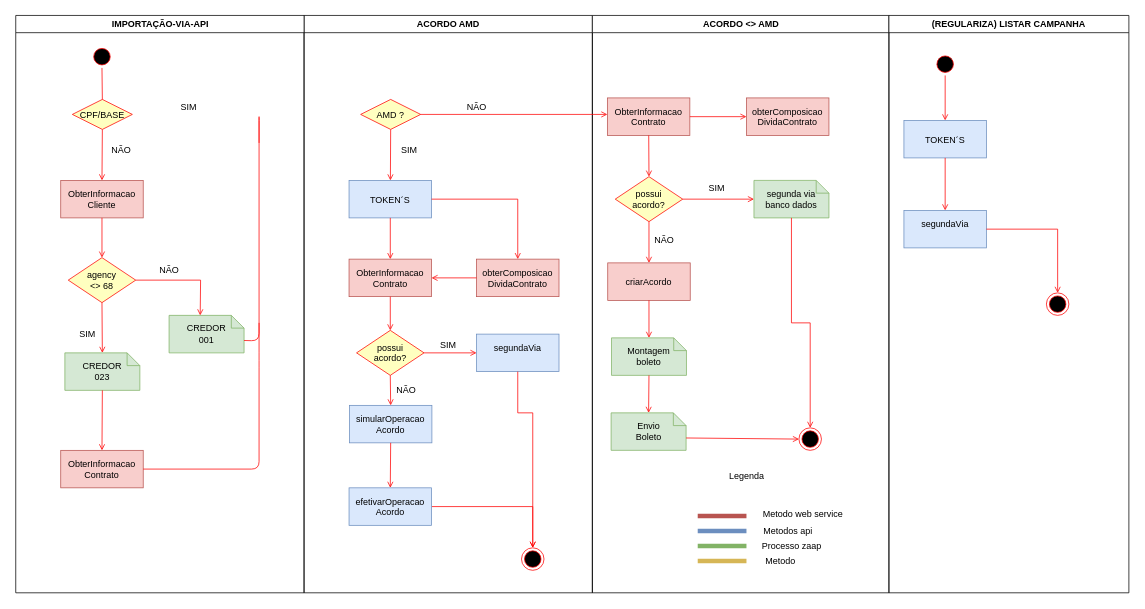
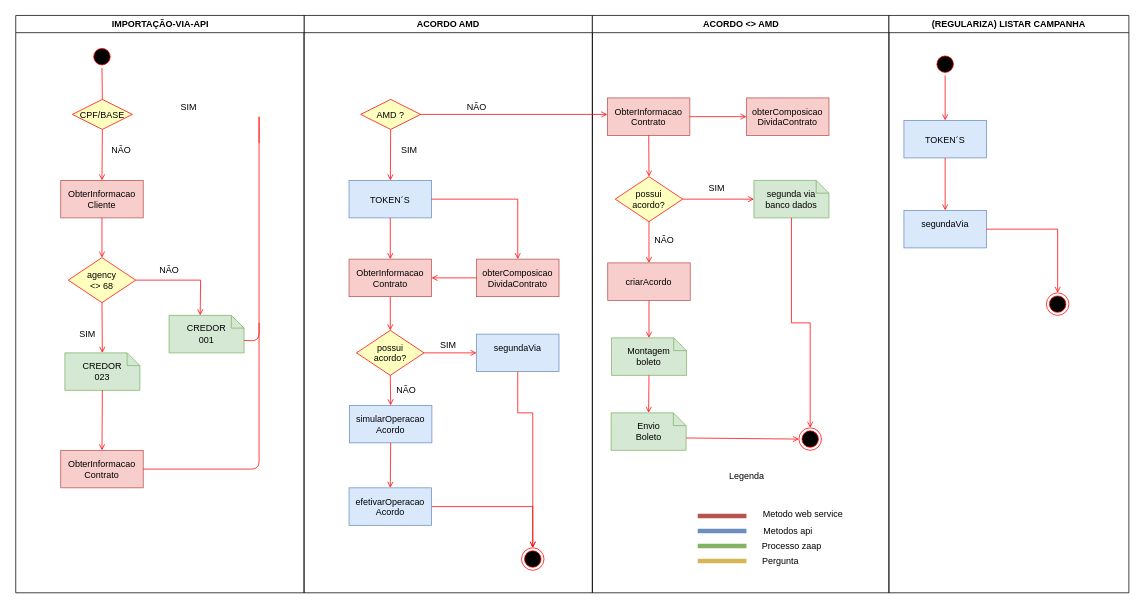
  <mxCell id="0" />
  <mxCell id="1" parent="0" />
  <mxCell id="2" value="ACORDO AMD" style="swimlane;whiteSpace=wrap" parent="1" vertex="1"><mxGeometry x="405" y="20" width="384.5" height="770" as="geometry" /></mxCell>
  <mxCell id="3" value="TOKEN´S" style="fillColor=#dae8fc;strokeColor=#6c8ebf;" parent="2" vertex="1"><mxGeometry x="60" y="220" width="110" height="50" as="geometry" /></mxCell>
  <mxCell id="4" value="" style="endArrow=open;strokeColor=#FF0000;endFill=1;rounded=0;exitX=0.5;exitY=1;exitDx=0;exitDy=0;" parent="2" source="7" target="3" edge="1"><mxGeometry relative="1" as="geometry"><mxPoint x="115" y="160" as="sourcePoint" /></mxGeometry></mxCell>
  <mxCell id="5" value="ObterInformacao&#10;Contrato" style="fillColor=#f8cecc;strokeColor=#b85450;" parent="2" vertex="1"><mxGeometry x="60" y="325" width="110" height="50" as="geometry" /></mxCell>
  <mxCell id="6" value="" style="endArrow=open;strokeColor=#FF0000;endFill=1;rounded=0" parent="2" source="3" target="5" edge="1"><mxGeometry relative="1" as="geometry" /></mxCell>
  <mxCell id="7" value="AMD ?" style="rhombus;fillColor=#ffffc0;strokeColor=#ff0000;" parent="2" vertex="1"><mxGeometry x="75.5" y="112" width="80" height="40" as="geometry" /></mxCell>
  <mxCell id="8" value="NÃO&lt;br&gt;" style="text;html=1;align=center;verticalAlign=middle;resizable=0;points=[];autosize=1;" parent="2" vertex="1"><mxGeometry x="210" y="112" width="40" height="20" as="geometry" /></mxCell>
  <mxCell id="9" value="SIM&lt;br&gt;" style="text;html=1;align=center;verticalAlign=middle;resizable=0;points=[];autosize=1;" parent="2" vertex="1"><mxGeometry x="120" y="170" width="40" height="20" as="geometry" /></mxCell>
  <mxCell id="10" value="" style="ellipse;shape=endState;fillColor=#000000;strokeColor=#ff0000" parent="2" vertex="1"><mxGeometry x="290" y="710" width="30" height="30" as="geometry" /></mxCell>
  <mxCell id="11" value="possui&#10;acordo?" style="rhombus;fillColor=#ffffc0;strokeColor=#ff0000;" parent="2" vertex="1"><mxGeometry x="70" y="420" width="90" height="60" as="geometry" /></mxCell>
  <mxCell id="12" value="simularOperacao&#10;Acordo" style="fillColor=#dae8fc;strokeColor=#6c8ebf;" parent="2" vertex="1"><mxGeometry x="60.5" y="520" width="110" height="50" as="geometry" /></mxCell>
  <mxCell id="13" value="" style="endArrow=open;strokeColor=#FF0000;endFill=1;rounded=0;entryX=0.5;entryY=0;entryDx=0;entryDy=0;exitX=0.5;exitY=1;exitDx=0;exitDy=0;" parent="2" source="5" target="11" edge="1"><mxGeometry relative="1" as="geometry"><mxPoint x="125.0" y="280.0" as="sourcePoint" /><mxPoint x="125.0" y="335" as="targetPoint" /></mxGeometry></mxCell>
  <mxCell id="14" value="" style="endArrow=open;strokeColor=#FF0000;endFill=1;rounded=0;entryX=0.5;entryY=0;entryDx=0;entryDy=0;exitX=0.5;exitY=1;exitDx=0;exitDy=0;" parent="2" source="11" target="12" edge="1"><mxGeometry relative="1" as="geometry"><mxPoint x="135.0" y="290.0" as="sourcePoint" /><mxPoint x="135.0" y="345" as="targetPoint" /></mxGeometry></mxCell>
  <mxCell id="15" value="NÃO" style="text;html=1;align=center;verticalAlign=middle;resizable=0;points=[];autosize=1;" parent="2" vertex="1"><mxGeometry x="115.5" y="490" width="40" height="20" as="geometry" /></mxCell>
  <mxCell id="16" value="SIM" style="text;html=1;align=center;verticalAlign=middle;resizable=0;points=[];autosize=1;" parent="2" vertex="1"><mxGeometry x="172.25" y="430" width="40" height="20" as="geometry" /></mxCell>
  <mxCell id="17" value="ACORDO &lt;&gt; AMD" style="swimlane;whiteSpace=wrap" parent="1" vertex="1"><mxGeometry x="789.5" y="20" width="395.5" height="770" as="geometry" /></mxCell>
  <mxCell id="18" value="ObterInformacao&#10;Contrato" style="fillColor=#f8cecc;strokeColor=#b85450;" parent="17" vertex="1"><mxGeometry x="20" y="110" width="110" height="50" as="geometry" /></mxCell>
  <mxCell id="19" value="Montagem&#10;boleto" style="shape=note;whiteSpace=wrap;size=17;fillColor=#d5e8d4;strokeColor=#82b366;" parent="17" vertex="1"><mxGeometry x="25.5" y="430" width="100" height="50" as="geometry" /></mxCell>
  <mxCell id="20" value="Envio&#10;Boleto" style="shape=note;whiteSpace=wrap;size=17;fillColor=#d5e8d4;strokeColor=#82b366;" parent="17" vertex="1"><mxGeometry x="25" y="530" width="100" height="50" as="geometry" /></mxCell>
  <mxCell id="21" value="" style="edgeStyle=none;strokeColor=#FF0000;endArrow=open;endFill=1;rounded=0;exitX=0.5;exitY=1;exitDx=0;exitDy=0;entryX=0.5;entryY=0;entryDx=0;entryDy=0;entryPerimeter=0;exitPerimeter=0;" parent="17" source="19" target="20" edge="1"><mxGeometry width="100" height="100" relative="1" as="geometry"><mxPoint x="140" y="355" as="sourcePoint" /><mxPoint x="225.5" y="355" as="targetPoint" /></mxGeometry></mxCell>
  <mxCell id="22" value="" style="ellipse;shape=endState;fillColor=#000000;strokeColor=#ff0000" parent="17" vertex="1"><mxGeometry x="275.5" y="550" width="30" height="30" as="geometry" /></mxCell>
  <mxCell id="23" value="SIM" style="text;html=1;align=center;verticalAlign=middle;resizable=0;points=[];autosize=1;" parent="17" vertex="1"><mxGeometry x="145.5" y="220" width="40" height="20" as="geometry" /></mxCell>
  <mxCell id="24" value="segunda via&#10;banco dados" style="shape=note;whiteSpace=wrap;size=17;fillColor=#d5e8d4;strokeColor=#82b366;" parent="17" vertex="1"><mxGeometry x="215.5" y="220" width="100" height="50" as="geometry" /></mxCell>
  <mxCell id="25" value="NÃO" style="text;html=1;align=center;verticalAlign=middle;resizable=0;points=[];autosize=1;" parent="17" vertex="1"><mxGeometry x="75.5" y="290" width="40" height="20" as="geometry" /></mxCell>
  <mxCell id="26" value="" style="edgeStyle=none;strokeColor=#FF0000;endArrow=open;endFill=1;rounded=0;exitX=0.5;exitY=1;exitDx=0;exitDy=0;entryX=0.5;entryY=0;entryDx=0;entryDy=0;exitPerimeter=0;" parent="17" source="24" target="22" edge="1"><mxGeometry width="100" height="100" relative="1" as="geometry"><mxPoint x="85.5" y="390" as="sourcePoint" /><mxPoint x="85.5" y="440" as="targetPoint" /><Array as="points"><mxPoint x="265.5" y="410" /><mxPoint x="290.5" y="410" /></Array></mxGeometry></mxCell>
  <mxCell id="27" value="" style="edgeStyle=none;strokeColor=#FF0000;endArrow=open;endFill=1;rounded=0;exitX=0;exitY=0;exitDx=100;exitDy=33.5;entryX=0;entryY=0.5;entryDx=0;entryDy=0;exitPerimeter=0;" parent="17" source="20" target="22" edge="1"><mxGeometry width="100" height="100" relative="1" as="geometry"><mxPoint x="85.5" y="490.0" as="sourcePoint" /><mxPoint x="85" y="540" as="targetPoint" /></mxGeometry></mxCell>
  <mxCell id="28" value="" style="shape=line;strokeWidth=6;strokeColor=#b85450;rotation=-180;fillColor=#f8cecc;" parent="17" vertex="1"><mxGeometry x="140.5" y="660" width="65" height="15" as="geometry" /></mxCell>
  <mxCell id="29" value="Metodo web service" style="text;html=1;align=center;verticalAlign=middle;resizable=0;points=[];autosize=1;" parent="17" vertex="1"><mxGeometry x="220.5" y="655" width="120" height="20" as="geometry" /></mxCell>
  <mxCell id="30" value="" style="shape=line;strokeWidth=6;strokeColor=#6c8ebf;rotation=-180;fillColor=#dae8fc;" parent="17" vertex="1"><mxGeometry x="140.5" y="680" width="65" height="15" as="geometry" /></mxCell>
  <mxCell id="31" value="" style="shape=line;strokeWidth=6;strokeColor=#82b366;rotation=-180;fillColor=#d5e8d4;" parent="17" vertex="1"><mxGeometry x="140.5" y="700" width="65" height="15" as="geometry" /></mxCell>
  <mxCell id="32" value="" style="shape=line;strokeWidth=6;strokeColor=#d6b656;rotation=-180;fillColor=#fff2cc;" parent="17" vertex="1"><mxGeometry x="140.5" y="720" width="65" height="15" as="geometry" /></mxCell>
  <mxCell id="33" value="Metodos api" style="text;html=1;align=center;verticalAlign=middle;resizable=0;points=[];autosize=1;" parent="17" vertex="1"><mxGeometry x="220.5" y="677.5" width="80" height="20" as="geometry" /></mxCell>
  <mxCell id="34" value="Processo zaap" style="text;html=1;align=center;verticalAlign=middle;resizable=0;points=[];autosize=1;" parent="17" vertex="1"><mxGeometry x="220.5" y="697.5" width="90" height="20" as="geometry" /></mxCell>
- <mxCell id="35" value="Metodo" style="text;html=1;align=center;verticalAlign=middle;resizable=0;points=[];autosize=1;" parent="17" vertex="1"><mxGeometry x="220.5" y="717.5" width="60" height="20" as="geometry" /></mxCell>
+ <mxCell id="35" value="Pergunta" style="text;html=1;align=center;verticalAlign=middle;resizable=0;points=[];autosize=1;" parent="17" vertex="1"><mxGeometry x="220.5" y="717.5" width="60" height="20" as="geometry" /></mxCell>
  <mxCell id="36" value="Legenda" style="text;html=1;align=center;verticalAlign=middle;resizable=0;points=[];autosize=1;" parent="17" vertex="1"><mxGeometry x="175.5" y="605" width="60" height="20" as="geometry" /></mxCell>
  <mxCell id="37" value="(REGULARIZA) LISTAR CAMPANHA" style="swimlane;whiteSpace=wrap" parent="1" vertex="1"><mxGeometry x="1185" y="20" width="320" height="770" as="geometry" /></mxCell>
  <mxCell id="38" value="" style="ellipse;shape=startState;fillColor=#000000;strokeColor=#ff0000;" parent="37" vertex="1"><mxGeometry x="60" y="50" width="30" height="30" as="geometry" /></mxCell>
  <mxCell id="39" value="segundaVia&#10;" style="fillColor=#dae8fc;strokeColor=#6c8ebf;" parent="37" vertex="1"><mxGeometry x="20" y="260" width="110" height="50" as="geometry" /></mxCell>
  <mxCell id="40" value="" style="ellipse;shape=endState;fillColor=#000000;strokeColor=#ff0000" parent="37" vertex="1"><mxGeometry x="210" y="370" width="30" height="30" as="geometry" /></mxCell>
  <mxCell id="41" value="" style="endArrow=open;strokeColor=#FF0000;endFill=1;rounded=0;exitX=1;exitY=0.5;exitDx=0;exitDy=0;entryX=0.5;entryY=0;entryDx=0;entryDy=0;" parent="37" source="39" target="40" edge="1"><mxGeometry relative="1" as="geometry"><mxPoint x="85.0" y="200.0" as="sourcePoint" /><mxPoint x="85.0" y="270.0" as="targetPoint" /><Array as="points"><mxPoint x="225" y="285" /></Array></mxGeometry></mxCell>
  <mxCell id="42" value="obterComposicao&#10;DividaContrato" style="fillColor=#f8cecc;strokeColor=#b85450;" parent="1" vertex="1"><mxGeometry x="635" y="345" width="110" height="50" as="geometry" /></mxCell>
  <mxCell id="43" value="" style="edgeStyle=elbowEdgeStyle;elbow=horizontal;strokeColor=#FF0000;endArrow=open;endFill=1;rounded=0;exitX=1;exitY=0.5;exitDx=0;exitDy=0;entryX=0.5;entryY=0;entryDx=0;entryDy=0;" parent="1" source="3" target="42" edge="1"><mxGeometry width="100" height="100" relative="1" as="geometry"><mxPoint x="565" y="408" as="sourcePoint" /><mxPoint x="690" y="310" as="targetPoint" /><Array as="points"><mxPoint x="690" y="340" /><mxPoint x="625" y="280" /></Array></mxGeometry></mxCell>
  <mxCell id="44" value="" style="endArrow=open;strokeColor=#FF0000;endFill=1;rounded=0;exitX=0;exitY=0.5;exitDx=0;exitDy=0;entryX=1;entryY=0.5;entryDx=0;entryDy=0;" parent="1" source="42" target="5" edge="1"><mxGeometry relative="1" as="geometry"><mxPoint x="634.5" y="410" as="sourcePoint" /><mxPoint x="520" y="440" as="targetPoint" /></mxGeometry></mxCell>
  <mxCell id="45" value="" style="endArrow=open;strokeColor=#FF0000;endFill=1;rounded=0;entryX=0.5;entryY=0;entryDx=0;entryDy=0;exitX=1;exitY=0.5;exitDx=0;exitDy=0;" parent="1" source="51" target="10" edge="1"><mxGeometry relative="1" as="geometry"><mxPoint x="575" y="585" as="sourcePoint" /><mxPoint x="530" y="570" as="targetPoint" /><Array as="points"><mxPoint x="710" y="675" /></Array></mxGeometry></mxCell>
  <mxCell id="46" value="obterComposicao&#10;DividaContrato" style="fillColor=#f8cecc;strokeColor=#b85450;" parent="1" vertex="1"><mxGeometry x="995" y="130" width="110" height="50" as="geometry" /></mxCell>
  <mxCell id="47" value="" style="endArrow=open;strokeColor=#FF0000;endFill=1;rounded=0;entryX=0;entryY=0.5;entryDx=0;entryDy=0;exitX=1;exitY=0.5;exitDx=0;exitDy=0;" parent="1" source="18" target="46" edge="1"><mxGeometry relative="1" as="geometry"><mxPoint x="874.5" y="190" as="sourcePoint" /><mxPoint x="874.5" y="245" as="targetPoint" /></mxGeometry></mxCell>
  <mxCell id="48" value="criarAcordo" style="fillColor=#f8cecc;strokeColor=#b85450;" parent="1" vertex="1"><mxGeometry x="810" y="350" width="110" height="50" as="geometry" /></mxCell>
  <mxCell id="49" value="" style="edgeStyle=none;strokeColor=#FF0000;endArrow=open;endFill=1;rounded=0;exitX=0.5;exitY=1;exitDx=0;exitDy=0;entryX=0.5;entryY=0;entryDx=0;entryDy=0;entryPerimeter=0;" parent="1" source="48" target="19" edge="1"><mxGeometry width="100" height="100" relative="1" as="geometry"><mxPoint x="1155" y="339.5" as="sourcePoint" /><mxPoint x="1275" y="339.5" as="targetPoint" /></mxGeometry></mxCell>
  <mxCell id="50" value="" style="endArrow=open;strokeColor=#FF0000;endFill=1;rounded=0;exitX=1;exitY=0.5;exitDx=0;exitDy=0;entryX=0;entryY=0.5;entryDx=0;entryDy=0;" parent="1" source="7" edge="1"><mxGeometry relative="1" as="geometry"><mxPoint x="530" y="288" as="sourcePoint" /><mxPoint x="809.5" y="152" as="targetPoint" /></mxGeometry></mxCell>
  <mxCell id="51" value="efetivarOperacao&#10;Acordo" style="fillColor=#dae8fc;strokeColor=#6c8ebf;" parent="1" vertex="1"><mxGeometry x="465" y="650" width="110" height="50" as="geometry" /></mxCell>
  <mxCell id="52" value="" style="endArrow=open;strokeColor=#FF0000;endFill=1;rounded=0;entryX=0.5;entryY=0;entryDx=0;entryDy=0;exitX=0.5;exitY=1;exitDx=0;exitDy=0;" parent="1" source="12" target="51" edge="1"><mxGeometry relative="1" as="geometry"><mxPoint x="550" y="320" as="sourcePoint" /><mxPoint x="550" y="375" as="targetPoint" /></mxGeometry></mxCell>
  <mxCell id="53" value="segundaVia&#10;" style="fillColor=#dae8fc;strokeColor=#6c8ebf;" parent="1" vertex="1"><mxGeometry x="635" y="445" width="110" height="50" as="geometry" /></mxCell>
  <mxCell id="54" value="" style="edgeStyle=none;strokeColor=#FF0000;endArrow=open;endFill=1;rounded=0;exitX=1;exitY=0.5;exitDx=0;exitDy=0;entryX=0;entryY=0.5;entryDx=0;entryDy=0;" parent="1" source="11" target="53" edge="1"><mxGeometry width="100" height="100" relative="1" as="geometry"><mxPoint x="929.5" y="485" as="sourcePoint" /><mxPoint x="1015" y="485" as="targetPoint" /></mxGeometry></mxCell>
  <mxCell id="55" value="" style="endArrow=open;strokeColor=#FF0000;endFill=1;rounded=0;entryX=0.5;entryY=0;entryDx=0;entryDy=0;exitX=0.5;exitY=1;exitDx=0;exitDy=0;" parent="1" source="53" target="10" edge="1"><mxGeometry relative="1" as="geometry"><mxPoint x="585" y="685" as="sourcePoint" /><mxPoint x="720" y="740" as="targetPoint" /><Array as="points"><mxPoint x="690" y="550" /><mxPoint x="710" y="550" /></Array></mxGeometry></mxCell>
  <mxCell id="56" value="possui&#10;acordo?" style="rhombus;fillColor=#ffffc0;strokeColor=#ff0000;" parent="1" vertex="1"><mxGeometry x="820" y="235" width="90" height="60" as="geometry" /></mxCell>
  <mxCell id="57" value="" style="endArrow=open;strokeColor=#FF0000;endFill=1;rounded=0;entryX=0.5;entryY=0;entryDx=0;entryDy=0;" parent="1" source="18" target="56" edge="1"><mxGeometry relative="1" as="geometry"><mxPoint x="864.5" y="235" as="targetPoint" /></mxGeometry></mxCell>
  <mxCell id="58" value="" style="endArrow=open;strokeColor=#FF0000;endFill=1;rounded=0;entryX=0.5;entryY=0;entryDx=0;entryDy=0;exitX=0.5;exitY=1;exitDx=0;exitDy=0;" parent="1" source="56" target="48" edge="1"><mxGeometry relative="1" as="geometry"><mxPoint x="874.656" y="190" as="sourcePoint" /><mxPoint x="875" y="245" as="targetPoint" /></mxGeometry></mxCell>
  <mxCell id="59" value="" style="endArrow=open;strokeColor=#FF0000;endFill=1;rounded=0;entryX=0;entryY=0.5;entryDx=0;entryDy=0;entryPerimeter=0;exitX=1;exitY=0.5;exitDx=0;exitDy=0;" parent="1" source="56" target="24" edge="1"><mxGeometry relative="1" as="geometry"><mxPoint x="874.656" y="190" as="sourcePoint" /><mxPoint x="875" y="245" as="targetPoint" /></mxGeometry></mxCell>
  <mxCell id="60" value="TOKEN´S" style="fillColor=#dae8fc;strokeColor=#6c8ebf;" parent="1" vertex="1"><mxGeometry x="1205" y="160" width="110" height="50" as="geometry" /></mxCell>
  <mxCell id="61" value="" style="endArrow=open;strokeColor=#FF0000;endFill=1;rounded=0;exitX=0.5;exitY=1;exitDx=0;exitDy=0;entryX=0.5;entryY=0;entryDx=0;entryDy=0;" parent="1" source="60" target="39" edge="1"><mxGeometry relative="1" as="geometry"><mxPoint x="1383.82" y="225" as="sourcePoint" /><mxPoint x="1383.82" y="280" as="targetPoint" /></mxGeometry></mxCell>
  <mxCell id="62" value="" style="endArrow=open;strokeColor=#FF0000;endFill=1;rounded=0;exitX=0.5;exitY=1;exitDx=0;exitDy=0;entryX=0.5;entryY=0;entryDx=0;entryDy=0;" parent="1" source="38" target="60" edge="1"><mxGeometry relative="1" as="geometry"><mxPoint x="1270" y="220" as="sourcePoint" /><mxPoint x="1270" y="290" as="targetPoint" /></mxGeometry></mxCell>
  <mxCell id="63" value="IMPORTAÇÃO-VIA-API" style="swimlane;whiteSpace=wrap" vertex="1" parent="1"><mxGeometry x="20.5" y="20" width="384.5" height="770" as="geometry" /></mxCell>
  <mxCell id="64" value="" style="ellipse;shape=startState;fillColor=#000000;strokeColor=#ff0000;" vertex="1" parent="63"><mxGeometry x="100" y="40" width="30" height="30" as="geometry" /></mxCell>
  <mxCell id="65" value="" style="endArrow=open;strokeColor=#FF0000;endFill=1;rounded=0;exitX=0.5;exitY=1;exitDx=0;exitDy=0;entryX=0.5;entryY=0;entryDx=0;entryDy=0;" edge="1" parent="63" source="68" target="66"><mxGeometry relative="1" as="geometry"><mxPoint x="115" y="160" as="sourcePoint" /><mxPoint x="115.134" y="220" as="targetPoint" /></mxGeometry></mxCell>
  <mxCell id="66" value="ObterInformacao&#10;Cliente" style="fillColor=#f8cecc;strokeColor=#b85450;" vertex="1" parent="63"><mxGeometry x="60" y="220" width="110" height="50" as="geometry" /></mxCell>
  <mxCell id="67" value="" style="endArrow=open;strokeColor=#FF0000;endFill=1;rounded=0" edge="1" parent="63" target="66"><mxGeometry relative="1" as="geometry"><mxPoint x="115" y="270" as="sourcePoint" /></mxGeometry></mxCell>
  <mxCell id="68" value="CPF/BASE" style="rhombus;fillColor=#ffffc0;strokeColor=#ff0000;" vertex="1" parent="63"><mxGeometry x="75.5" y="112" width="80" height="40" as="geometry" /></mxCell>
  <mxCell id="69" value="SIM" style="text;html=1;align=center;verticalAlign=middle;resizable=0;points=[];autosize=1;" vertex="1" parent="63"><mxGeometry x="210" y="112" width="40" height="20" as="geometry" /></mxCell>
  <mxCell id="70" value="NÃO" style="text;html=1;align=center;verticalAlign=middle;resizable=0;points=[];autosize=1;" vertex="1" parent="63"><mxGeometry x="120" y="170" width="40" height="20" as="geometry" /></mxCell>
  <mxCell id="71" value="" style="endArrow=none;html=1;strokeColor=#FF0000;entryX=0.5;entryY=1;entryDx=0;entryDy=0;exitX=0.5;exitY=0;exitDx=0;exitDy=0;" edge="1" parent="63" source="68" target="64"><mxGeometry width="50" height="50" relative="1" as="geometry"><mxPoint x="520" y="280" as="sourcePoint" /><mxPoint x="570" y="230" as="targetPoint" /></mxGeometry></mxCell>
  <mxCell id="72" value="CREDOR&#10;001" style="shape=note;whiteSpace=wrap;size=17;fillColor=#d5e8d4;strokeColor=#82b366;" vertex="1" parent="63"><mxGeometry x="204.5" y="400" width="100" height="50" as="geometry" /></mxCell>
  <mxCell id="73" value="CREDOR&#10;023" style="shape=note;whiteSpace=wrap;size=17;fillColor=#d5e8d4;strokeColor=#82b366;" vertex="1" parent="63"><mxGeometry x="65.5" y="450" width="100" height="50" as="geometry" /></mxCell>
  <mxCell id="74" value="SIM" style="text;html=1;align=center;verticalAlign=middle;resizable=0;points=[];autosize=1;" vertex="1" parent="63"><mxGeometry x="75.5" y="415" width="40" height="20" as="geometry" /></mxCell>
  <mxCell id="75" value="NÃO" style="text;html=1;align=center;verticalAlign=middle;resizable=0;points=[];autosize=1;" vertex="1" parent="63"><mxGeometry x="184.5" y="330" width="40" height="20" as="geometry" /></mxCell>
  <mxCell id="76" value="ObterInformacao&#10;Contrato" style="fillColor=#f8cecc;strokeColor=#b85450;" vertex="1" parent="1"><mxGeometry x="80.5" y="600" width="110" height="50" as="geometry" /></mxCell>
  <mxCell id="77" value="&#10;agency&#10;&lt;&gt; 68&#10;" style="rhombus;fillColor=#ffffc0;strokeColor=#ff0000;" vertex="1" parent="1"><mxGeometry x="90.5" y="343" width="90" height="60" as="geometry" /></mxCell>
  <mxCell id="78" value="" style="endArrow=open;strokeColor=#FF0000;endFill=1;rounded=0;exitX=0.5;exitY=1;exitDx=0;exitDy=0;entryX=0.5;entryY=0;entryDx=0;entryDy=0;" edge="1" parent="1" source="66" target="77"><mxGeometry relative="1" as="geometry"><mxPoint x="146" y="182" as="sourcePoint" /><mxPoint x="145.5" y="250" as="targetPoint" /></mxGeometry></mxCell>
  <mxCell id="79" value="" style="endArrow=open;strokeColor=#FF0000;endFill=1;rounded=0;exitX=1;exitY=0.5;exitDx=0;exitDy=0;entryX=0;entryY=0;entryDx=41.5;entryDy=0;entryPerimeter=0;" edge="1" parent="1" source="77" target="72"><mxGeometry relative="1" as="geometry"><mxPoint x="145.5" y="300" as="sourcePoint" /><mxPoint x="145.5" y="353" as="targetPoint" /><Array as="points"><mxPoint x="267" y="373" /></Array></mxGeometry></mxCell>
  <mxCell id="80" value="" style="endArrow=open;strokeColor=#FF0000;endFill=1;rounded=0;exitX=0.5;exitY=1;exitDx=0;exitDy=0;entryX=0.5;entryY=0;entryDx=0;entryDy=0;entryPerimeter=0;" edge="1" parent="1" source="77" target="73"><mxGeometry relative="1" as="geometry"><mxPoint x="145.5" y="300" as="sourcePoint" /><mxPoint x="145.5" y="353" as="targetPoint" /></mxGeometry></mxCell>
  <mxCell id="81" value="" style="endArrow=open;strokeColor=#FF0000;endFill=1;rounded=0;exitX=0.5;exitY=1;exitDx=0;exitDy=0;entryX=0.5;entryY=0;entryDx=0;entryDy=0;exitPerimeter=0;" edge="1" parent="1" source="73" target="76"><mxGeometry relative="1" as="geometry"><mxPoint x="145.5" y="413" as="sourcePoint" /><mxPoint x="146" y="480" as="targetPoint" /></mxGeometry></mxCell>
  <mxCell id="82" value="" style="endArrow=none;html=1;strokeColor=#FF0000;exitX=0;exitY=0;exitDx=100;exitDy=33.5;exitPerimeter=0;" edge="1" parent="1" source="72"><mxGeometry width="50" height="50" relative="1" as="geometry"><mxPoint y="280" as="sourcePoint" x="345" /><mxPoint y="190" as="targetPoint" x="345" /><Array as="points"><mxPoint y="454" x="345" /><mxPoint y="150" x="345" /></Array></mxGeometry></mxCell>
  <mxCell id="83" value="" style="endArrow=none;html=1;strokeColor=#FF0000;exitX=1;exitY=0.5;exitDx=0;exitDy=0;" edge="1" parent="1" source="76"><mxGeometry width="50" height="50" relative="1" as="geometry"><mxPoint x="335" y="463.5" as="sourcePoint" /><mxPoint y="430" as="targetPoint" x="345" /><Array as="points"><mxPoint y="625" x="345" /><mxPoint y="480" x="345" /></Array></mxGeometry></mxCell>
